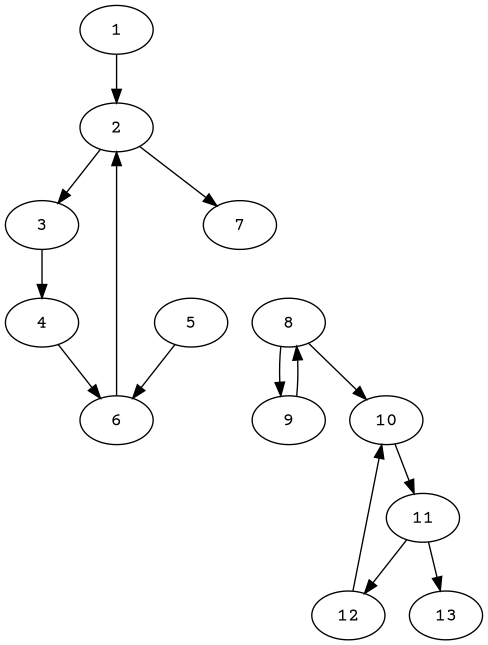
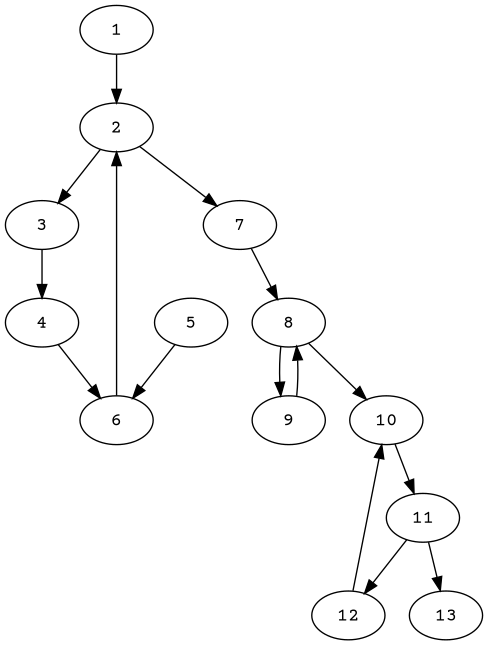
  digraph {
    fontname="Courier Prime"
    node [fontname="Courier Prime"]
    edge [fontname="Courier Prime"]
    1
    2
    3
    7
    4
    8
    6
    5
    9
    10
    11
    12
    13
    1 -> 2
    2 -> 3
    2 -> 7
    3 -> 4
+   7 -> 8
    4 -> 6
    8 -> 9
    8 -> 10
    6 -> 2
    5 -> 6
    9 -> 8
    10 -> 11
    11 -> 12
    11 -> 13
    12 -> 10
  }
